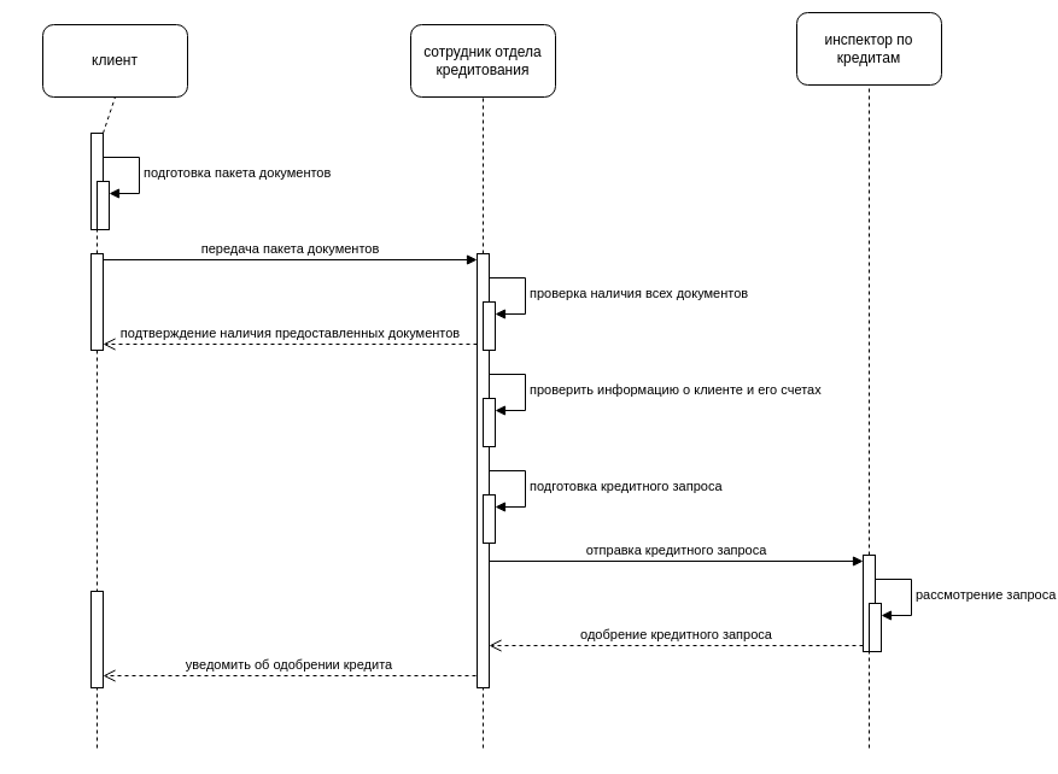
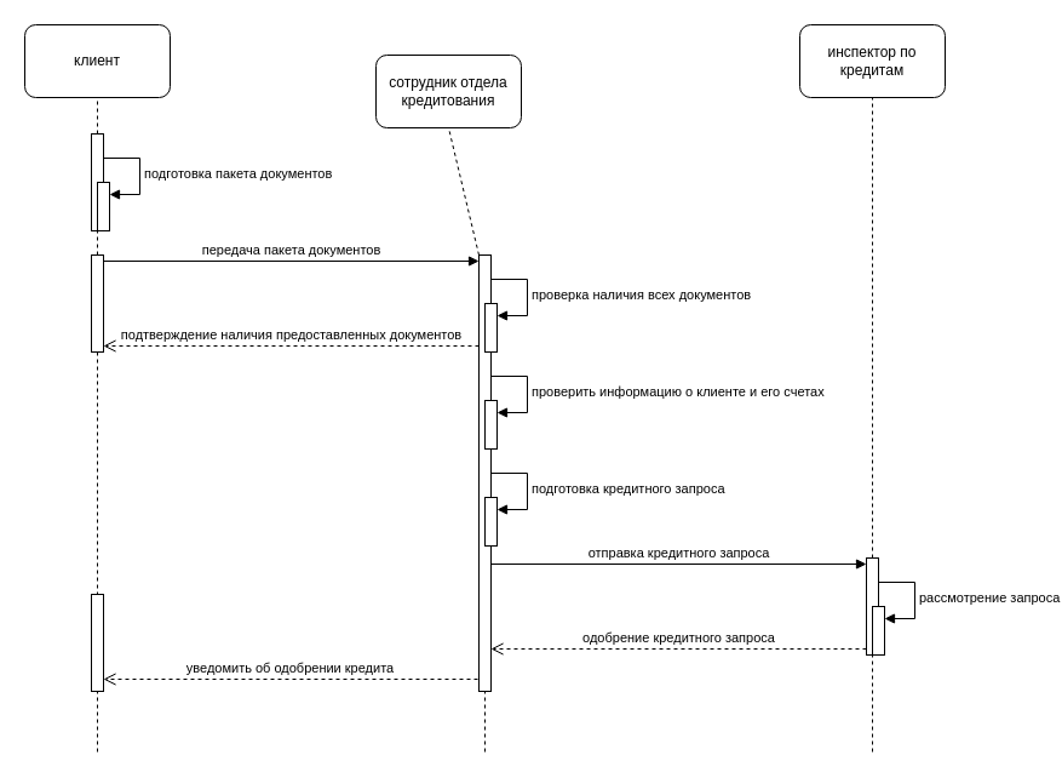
  <mxCell id="0" />
  <mxCell id="1" parent="0" />
- <mxCell id="2" value="клиент" style="rounded=1;whiteSpace=wrap;html=1;" vertex="1" parent="1"><mxGeometry x="35" y="20" width="120" height="60" as="geometry" /></mxCell>
- <mxCell id="3" value="сотрудник отдела кредитования" style="rounded=1;whiteSpace=wrap;html=1;" vertex="1" parent="1"><mxGeometry x="340" y="20" width="120" height="60" as="geometry" /></mxCell>
- <mxCell id="4" value="инспектор по кредитам" style="rounded=1;whiteSpace=wrap;html=1;" vertex="1" parent="1"><mxGeometry x="660" y="10" width="120" height="60" as="geometry" /></mxCell>
+ <mxCell id="2" value="клиент" style="rounded=1;whiteSpace=wrap;html=1;" vertex="1" parent="1"><mxGeometry x="20" y="20" width="120" height="60" as="geometry" /></mxCell>
+ <mxCell id="3" value="сотрудник отдела кредитования" style="rounded=1;whiteSpace=wrap;html=1;" vertex="1" parent="1"><mxGeometry x="310" y="45" width="120" height="60" as="geometry" /></mxCell>
+ <mxCell id="4" value="инспектор по кредитам" style="rounded=1;whiteSpace=wrap;html=1;" vertex="1" parent="1"><mxGeometry x="660" y="20" width="120" height="60" as="geometry" /></mxCell>
  <mxCell id="5" value="" style="html=1;points=[[0,0,0,0,5],[0,1,0,0,-5],[1,0,0,0,5],[1,1,0,0,-5]];perimeter=orthogonalPerimeter;outlineConnect=0;targetShapes=umlLifeline;portConstraint=eastwest;newEdgeStyle={&quot;curved&quot;:0,&quot;rounded&quot;:0};" vertex="1" parent="1"><mxGeometry x="75" y="110" width="10" height="80" as="geometry" /></mxCell>
  <mxCell id="6" value="" style="html=1;points=[[0,0,0,0,5],[0,1,0,0,-5],[1,0,0,0,5],[1,1,0,0,-5]];perimeter=orthogonalPerimeter;outlineConnect=0;targetShapes=umlLifeline;portConstraint=eastwest;newEdgeStyle={&quot;curved&quot;:0,&quot;rounded&quot;:0};" vertex="1" parent="1"><mxGeometry x="80" y="150" width="10" height="40" as="geometry" /></mxCell>
  <mxCell id="7" value="подготовка пакета документов" style="html=1;align=left;spacingLeft=2;endArrow=block;rounded=0;edgeStyle=orthogonalEdgeStyle;curved=0;rounded=0;" edge="1" target="6" parent="1"><mxGeometry relative="1" as="geometry"><mxPoint x="85" y="130" as="sourcePoint" /><Array as="points"><mxPoint x="115" y="160" /></Array></mxGeometry></mxCell>
  <mxCell id="8" value="" style="endArrow=none;dashed=1;html=1;rounded=0;entryX=0.5;entryY=1;entryDx=0;entryDy=0;" edge="1" parent="1" source="5" target="2"><mxGeometry width="50" height="50" relative="1" as="geometry"><mxPoint x="90" y="100" as="sourcePoint" /><mxPoint x="130" y="80" as="targetPoint" /></mxGeometry></mxCell>
  <mxCell id="9" value="" style="endArrow=none;dashed=1;html=1;rounded=0;entryX=0.5;entryY=1;entryDx=0;entryDy=0;" edge="1" parent="1" source="12" target="3"><mxGeometry width="50" height="50" relative="1" as="geometry"><mxPoint x="400" y="170" as="sourcePoint" /><mxPoint x="400" y="80" as="targetPoint" /></mxGeometry></mxCell>
  <mxCell id="10" value="" style="endArrow=none;dashed=1;html=1;rounded=0;entryX=0.5;entryY=1;entryDx=0;entryDy=0;" edge="1" parent="1" source="21" target="4"><mxGeometry width="50" height="50" relative="1" as="geometry"><mxPoint x="720" y="180" as="sourcePoint" /><mxPoint x="660" y="170" as="targetPoint" /></mxGeometry></mxCell>
  <mxCell id="11" value="" style="html=1;points=[[0,0,0,0,5],[0,1,0,0,-5],[1,0,0,0,5],[1,1,0,0,-5]];perimeter=orthogonalPerimeter;outlineConnect=0;targetShapes=umlLifeline;portConstraint=eastwest;newEdgeStyle={&quot;curved&quot;:0,&quot;rounded&quot;:0};" vertex="1" parent="1"><mxGeometry x="75" y="210" width="10" height="80" as="geometry" /></mxCell>
  <mxCell id="12" value="" style="html=1;points=[[0,0,0,0,5],[0,1,0,0,-5],[1,0,0,0,5],[1,1,0,0,-5]];perimeter=orthogonalPerimeter;outlineConnect=0;targetShapes=umlLifeline;portConstraint=eastwest;newEdgeStyle={&quot;curved&quot;:0,&quot;rounded&quot;:0};" vertex="1" parent="1"><mxGeometry x="395" y="210" width="10" height="360" as="geometry" /></mxCell>
  <mxCell id="13" value="передача пакета документов" style="html=1;verticalAlign=bottom;endArrow=block;curved=0;rounded=0;entryX=0;entryY=0;entryDx=0;entryDy=5;exitX=1;exitY=0;exitDx=0;exitDy=5;exitPerimeter=0;" edge="1" target="12" parent="1" source="11"><mxGeometry relative="1" as="geometry"><mxPoint x="325" y="215" as="sourcePoint" /></mxGeometry></mxCell>
  <mxCell id="14" value="" style="endArrow=none;dashed=1;html=1;rounded=0;entryX=0;entryY=1;entryDx=0;entryDy=-5;entryPerimeter=0;" edge="1" parent="1" source="11" target="6"><mxGeometry width="50" height="50" relative="1" as="geometry"><mxPoint x="290" y="420" as="sourcePoint" /><mxPoint x="340" y="370" as="targetPoint" /></mxGeometry></mxCell>
  <mxCell id="15" value="" style="html=1;points=[[0,0,0,0,5],[0,1,0,0,-5],[1,0,0,0,5],[1,1,0,0,-5]];perimeter=orthogonalPerimeter;outlineConnect=0;targetShapes=umlLifeline;portConstraint=eastwest;newEdgeStyle={&quot;curved&quot;:0,&quot;rounded&quot;:0};" vertex="1" parent="1"><mxGeometry x="400" y="250" width="10" height="40" as="geometry" /></mxCell>
  <mxCell id="16" value="проверка наличия всех документов" style="html=1;align=left;spacingLeft=2;endArrow=block;rounded=0;edgeStyle=orthogonalEdgeStyle;curved=0;rounded=0;" edge="1" target="15" parent="1"><mxGeometry relative="1" as="geometry"><mxPoint x="405" y="230" as="sourcePoint" /><Array as="points"><mxPoint x="435" y="260" /></Array></mxGeometry></mxCell>
  <mxCell id="17" value="" style="html=1;points=[[0,0,0,0,5],[0,1,0,0,-5],[1,0,0,0,5],[1,1,0,0,-5]];perimeter=orthogonalPerimeter;outlineConnect=0;targetShapes=umlLifeline;portConstraint=eastwest;newEdgeStyle={&quot;curved&quot;:0,&quot;rounded&quot;:0};" vertex="1" parent="1"><mxGeometry x="400" y="330" width="10" height="40" as="geometry" /></mxCell>
  <mxCell id="18" value="проверить информацию о клиенте и его счетах" style="html=1;align=left;spacingLeft=2;endArrow=block;rounded=0;edgeStyle=orthogonalEdgeStyle;curved=0;rounded=0;" edge="1" target="17" parent="1"><mxGeometry relative="1" as="geometry"><mxPoint x="405" y="310" as="sourcePoint" /><Array as="points"><mxPoint x="435" y="340" /></Array></mxGeometry></mxCell>
  <mxCell id="19" value="" style="html=1;points=[[0,0,0,0,5],[0,1,0,0,-5],[1,0,0,0,5],[1,1,0,0,-5]];perimeter=orthogonalPerimeter;outlineConnect=0;targetShapes=umlLifeline;portConstraint=eastwest;newEdgeStyle={&quot;curved&quot;:0,&quot;rounded&quot;:0};" vertex="1" parent="1"><mxGeometry x="400" y="410" width="10" height="40" as="geometry" /></mxCell>
  <mxCell id="20" value="подготовка кредитного запроса" style="html=1;align=left;spacingLeft=2;endArrow=block;rounded=0;edgeStyle=orthogonalEdgeStyle;curved=0;rounded=0;" edge="1" target="19" parent="1"><mxGeometry relative="1" as="geometry"><mxPoint x="405" y="390" as="sourcePoint" /><Array as="points"><mxPoint x="435" y="420" /></Array></mxGeometry></mxCell>
  <mxCell id="21" value="" style="html=1;points=[[0,0,0,0,5],[0,1,0,0,-5],[1,0,0,0,5],[1,1,0,0,-5]];perimeter=orthogonalPerimeter;outlineConnect=0;targetShapes=umlLifeline;portConstraint=eastwest;newEdgeStyle={&quot;curved&quot;:0,&quot;rounded&quot;:0};" vertex="1" parent="1"><mxGeometry x="715" y="460" width="10" height="80" as="geometry" /></mxCell>
  <mxCell id="22" value="отправка кредитного запроса" style="html=1;verticalAlign=bottom;endArrow=block;curved=0;rounded=0;entryX=0;entryY=0;entryDx=0;entryDy=5;" edge="1" target="21" parent="1" source="12"><mxGeometry relative="1" as="geometry"><mxPoint x="645" y="465" as="sourcePoint" /></mxGeometry></mxCell>
  <mxCell id="23" value="одобрение кредитного запроса" style="html=1;verticalAlign=bottom;endArrow=open;dashed=1;endSize=8;curved=0;rounded=0;exitX=0;exitY=1;exitDx=0;exitDy=-5;" edge="1" source="21" parent="1" target="12"><mxGeometry relative="1" as="geometry"><mxPoint x="645" y="535" as="targetPoint" /></mxGeometry></mxCell>
  <mxCell id="24" value="подтверждение наличия предоставленных документов" style="html=1;verticalAlign=bottom;endArrow=open;dashed=1;endSize=8;curved=0;rounded=0;entryX=1;entryY=1;entryDx=0;entryDy=-5;entryPerimeter=0;" edge="1" parent="1" source="12" target="11"><mxGeometry relative="1" as="geometry"><mxPoint x="390" y="285" as="sourcePoint" /><mxPoint x="310" y="290" as="targetPoint" /></mxGeometry></mxCell>
  <mxCell id="25" value="" style="html=1;points=[[0,0,0,0,5],[0,1,0,0,-5],[1,0,0,0,5],[1,1,0,0,-5]];perimeter=orthogonalPerimeter;outlineConnect=0;targetShapes=umlLifeline;portConstraint=eastwest;newEdgeStyle={&quot;curved&quot;:0,&quot;rounded&quot;:0};" vertex="1" parent="1"><mxGeometry x="720" y="500" width="10" height="40" as="geometry" /></mxCell>
  <mxCell id="26" value="рассмотрение запроса" style="html=1;align=left;spacingLeft=2;endArrow=block;rounded=0;edgeStyle=orthogonalEdgeStyle;curved=0;rounded=0;" edge="1" target="25" parent="1"><mxGeometry relative="1" as="geometry"><mxPoint x="725" y="480" as="sourcePoint" /><Array as="points"><mxPoint x="755" y="510" /></Array></mxGeometry></mxCell>
  <mxCell id="27" value="" style="endArrow=none;dashed=1;html=1;rounded=0;" edge="1" parent="1" target="28"><mxGeometry width="50" height="50" relative="1" as="geometry"><mxPoint x="80" y="290" as="sourcePoint" /><mxPoint x="85" y="370" as="targetPoint" /></mxGeometry></mxCell>
  <mxCell id="28" value="" style="html=1;points=[[0,0,0,0,5],[0,1,0,0,-5],[1,0,0,0,5],[1,1,0,0,-5]];perimeter=orthogonalPerimeter;outlineConnect=0;targetShapes=umlLifeline;portConstraint=eastwest;newEdgeStyle={&quot;curved&quot;:0,&quot;rounded&quot;:0};" vertex="1" parent="1"><mxGeometry x="75" y="490" width="10" height="80" as="geometry" /></mxCell>
  <mxCell id="29" value="уведомить об одобрении кредита" style="html=1;verticalAlign=bottom;endArrow=open;dashed=1;endSize=8;curved=0;rounded=0;" edge="1" parent="1" target="28"><mxGeometry relative="1" as="geometry"><mxPoint x="394" y="560" as="sourcePoint" /><mxPoint x="314" y="560" as="targetPoint" /></mxGeometry></mxCell>
  <mxCell id="30" value="" style="endArrow=none;dashed=1;html=1;rounded=0;" edge="1" parent="1"><mxGeometry width="50" height="50" relative="1" as="geometry"><mxPoint x="80" y="620" as="sourcePoint" /><mxPoint x="80" y="570" as="targetPoint" /></mxGeometry></mxCell>
  <mxCell id="31" value="" style="endArrow=none;dashed=1;html=1;rounded=0;" edge="1" parent="1"><mxGeometry width="50" height="50" relative="1" as="geometry"><mxPoint x="400" y="620" as="sourcePoint" /><mxPoint x="400" y="570" as="targetPoint" /></mxGeometry></mxCell>
  <mxCell id="32" value="" style="endArrow=none;dashed=1;html=1;rounded=0;" edge="1" parent="1"><mxGeometry width="50" height="50" relative="1" as="geometry"><mxPoint x="720" y="620" as="sourcePoint" /><mxPoint x="720" y="540" as="targetPoint" /></mxGeometry></mxCell>
